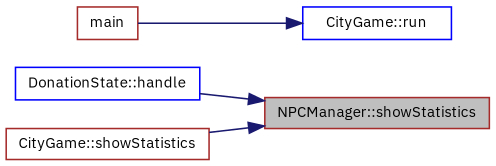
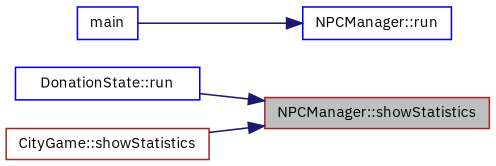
  digraph {
    fontname="IBM Plex Sans"
    rankdir=RL
    node [color=blue fillcolor=white fontname="IBM Plex Sans" fontsize=10 shape=record style=filled]
    edge [color=midnightblue dir=back fontname="IBM Plex Sans" fontsize=10 labelfontname=Helvetica labelfontsize=10 style=solid]
    n1 [color=brown fillcolor=grey75 fontcolor=black height=0.2 label="NPCManager::showStatistics" width=0.4]
-   n2 [height=0.2 label="DonationState::handle" width=0.4]
+   n2 [height=0.2 label="DonationState::run" width=0.4]
    n3 [color=brown height=0.2 label="CityGame::showStatistics" width=0.4]
-   n4 [height=0.2 label="CityGame::run" width=0.4]
-   n5 [color=brown height=0.2 label=main width=0.4]
+   n4 [height=0.2 label="NPCManager::run" width=0.4]
+   n5 [height=0.2 label=main width=0.4]
    n1 -> n2
    n1 -> n3
    n4 -> n5
  }
